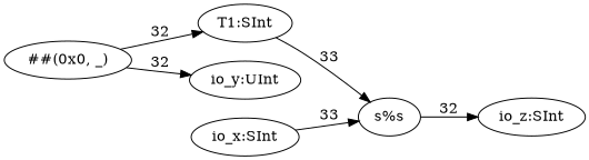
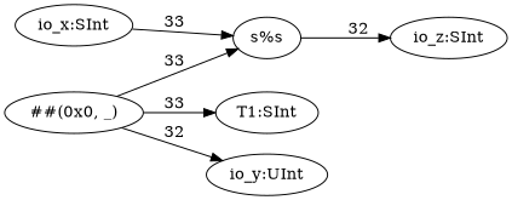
  digraph {
    rankdir=LR
    n1 [label="io_z:SInt"]
    n2 [label="s%s"]
    n3 [label="T1:SInt"]
    n4 [label="##(0x0, _)"]
    n5 [label="io_y:UInt"]
    n6 [label="io_x:SInt"]
    n2 -> n1 [label=32]
-   n3 -> n2 [label=33]
-   n4 -> n3 [label=32]
+   n4 -> n2 [label=33]
+   n4 -> n3 [label=33]
    n4 -> n5 [label=32]
    n6 -> n2 [label=33]
  }
